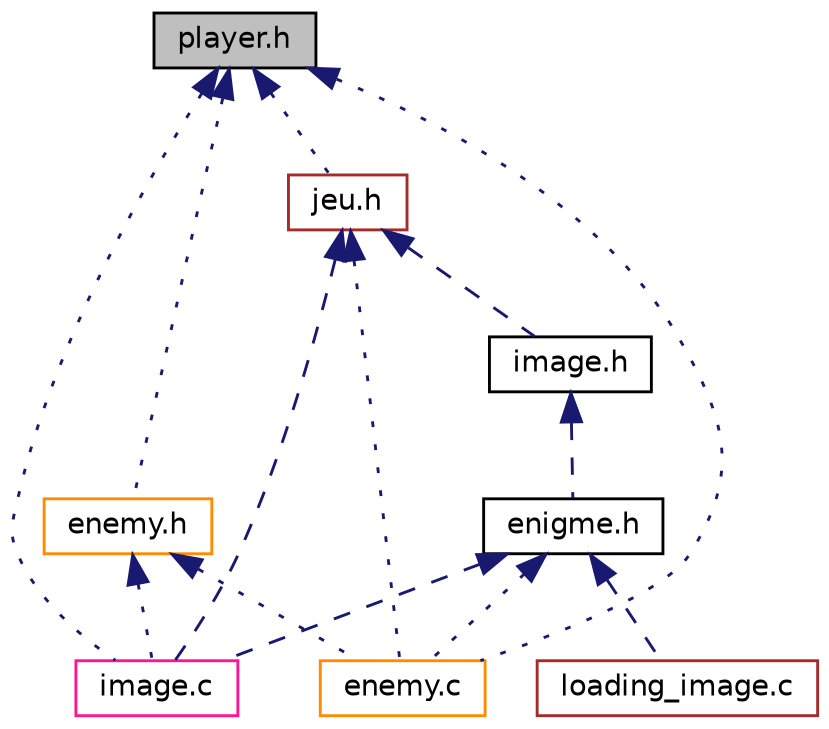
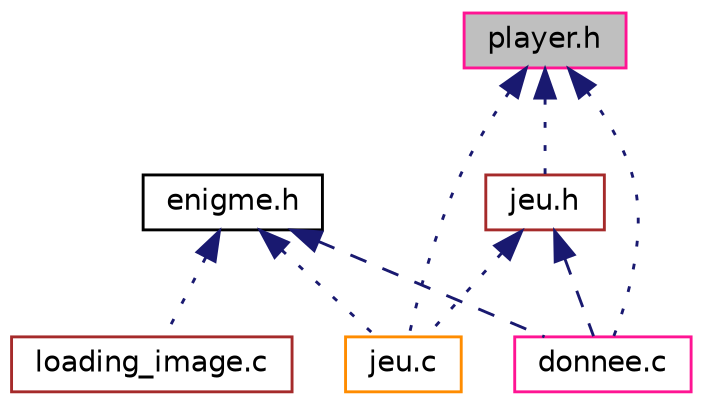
  digraph {
    node [color=deeppink fillcolor=white fontname=Helvetica fontsize=10 shape=record style=filled]
    edge [color=midnightblue dir=back fontname=Helvetica fontsize=10 labelfontname=Helvetica labelfontsize=10 style=dotted]
-   n1 [color=black fillcolor=grey75 fontcolor=black height=0.2 label="player.h" width=0.4]
+   n1 [fillcolor=grey75 fontcolor=black height=0.2 label="player.h" width=0.4]
    n2 [color=brown height=0.2 label="jeu.h" width=0.4]
-   n3 [height=0.2 label="image.c" width=0.4]
-   n4 [color=darkorange height=0.2 label="enemy.c" width=0.4]
-   n5 [color=darkorange height=0.2 label="enemy.h" width=0.4]
-   n6 [color=black height=0.2 label="image.h" width=0.4]
+   n3 [height=0.2 label="donnee.c" width=0.4]
+   n4 [color=darkorange height=0.2 label="jeu.c" width=0.4]
    n7 [color=black height=0.2 label="enigme.h" width=0.4]
    n8 [color=brown height=0.2 label="loading_image.c" width=0.4]
    n1 -> n2
    n1 -> n3
    n1 -> n4
-   n1 -> n5
    n2 -> n3 [style=dashed]
    n2 -> n4
-   n2 -> n6 [style=dashed]
-   n5 -> n3
-   n5 -> n4
-   n6 -> n7 [style=dashed]
    n7 -> n3 [style=dashed]
    n7 -> n4
-   n7 -> n8 [style=dashed]
+   n7 -> n8
  }
